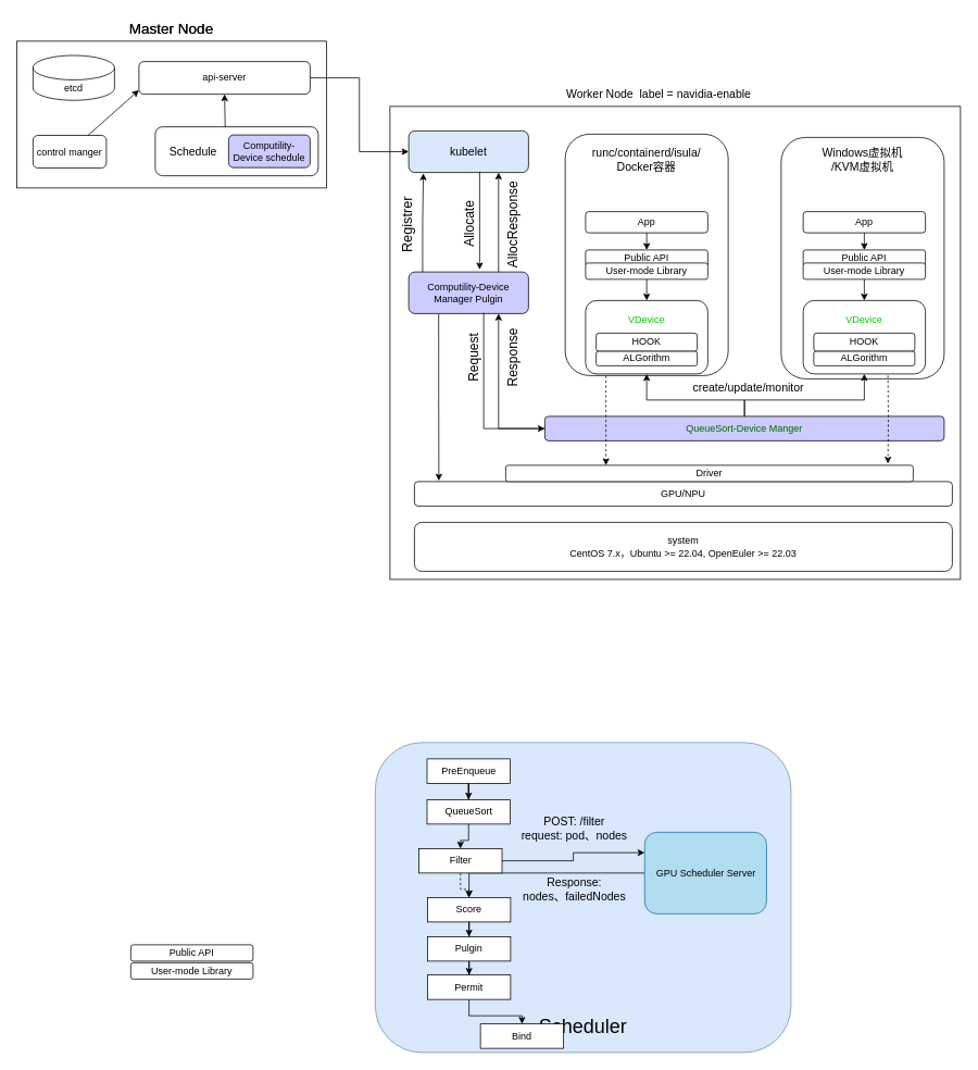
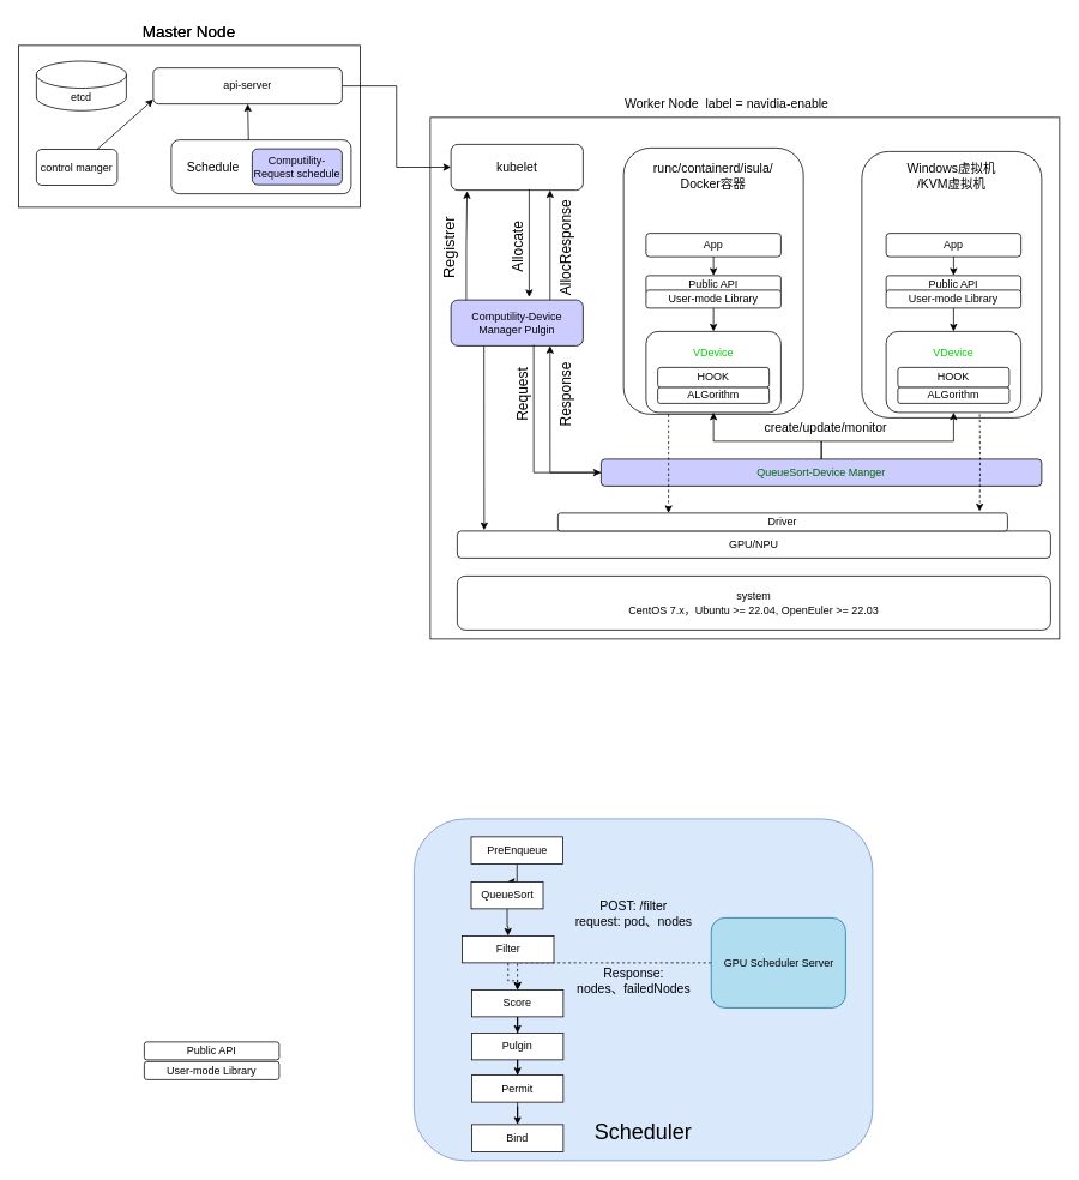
  <mxCell id="0" />
  <mxCell id="1" parent="0" />
  <mxCell id="2" value="&lt;font style=&quot;font-size: 24px;&quot;&gt;&lt;br&gt;&lt;br&gt;&lt;br&gt;&lt;br&gt;&lt;br&gt;&lt;br&gt;&lt;br&gt;&lt;br&gt;&lt;br&gt;&lt;br&gt;&lt;br&gt;Scheduler&lt;/font&gt;" style="rounded=1;whiteSpace=wrap;html=1;fillColor=#dae8fc;strokeColor=#6c8ebf;" vertex="1" parent="1"><mxGeometry x="460" y="910" width="510" height="380" as="geometry" /></mxCell>
  <mxCell id="3" value="" style="rounded=0;whiteSpace=wrap;html=1;" parent="1" vertex="1"><mxGeometry x="478" y="130" width="700" height="580" as="geometry" /></mxCell>
  <mxCell id="4" value="&lt;div style=&quot;text-align: left;&quot;&gt;&lt;br&gt;&lt;/div&gt;" style="rounded=1;whiteSpace=wrap;html=1;" parent="1" vertex="1"><mxGeometry x="693" y="164" width="200" height="296" as="geometry" /></mxCell>
  <mxCell id="5" value="api-server" style="rounded=1;whiteSpace=wrap;html=1;" parent="1" vertex="1"><mxGeometry x="170" y="75" width="210" height="40" as="geometry" /></mxCell>
  <mxCell id="6" value="control manger" style="rounded=1;whiteSpace=wrap;html=1;" parent="1" vertex="1"><mxGeometry x="40" y="155" width="90" height="40" as="geometry" /></mxCell>
  <mxCell id="7" value="&lt;font style=&quot;font-size: 14px;&quot;&gt;&amp;nbsp; &amp;nbsp; Schedule&lt;/font&gt;" style="rounded=1;whiteSpace=wrap;html=1;align=left;" parent="1" vertex="1"><mxGeometry x="190" y="155" width="200" height="60" as="geometry" /></mxCell>
  <mxCell id="8" value="gpu-admission&lt;br&gt;schedule" style="rounded=1;whiteSpace=wrap;html=1;fillColor=#CCCCFF;" parent="1" vertex="1"><mxGeometry x="290" y="165" width="90" height="40" as="geometry" /></mxCell>
  <mxCell id="9" value="etcd" style="shape=cylinder3;whiteSpace=wrap;html=1;boundedLbl=1;backgroundOutline=1;size=15;" parent="1" vertex="1"><mxGeometry x="40" y="65" width="100" height="50" as="geometry" /></mxCell>
  <mxCell id="10" value="&lt;font style=&quot;font-size: 18px;&quot;&gt;Master Node&lt;/font&gt;" style="text;html=1;strokeColor=none;fillColor=none;align=center;verticalAlign=middle;whiteSpace=wrap;rounded=0;" parent="1" vertex="1"><mxGeometry x="155" y="20" width="110" height="30" as="geometry" /></mxCell>
  <mxCell id="11" value="" style="endArrow=classic;html=1;rounded=0;exitX=0.75;exitY=0;exitDx=0;exitDy=0;" parent="1" source="6" edge="1"><mxGeometry width="50" height="50" relative="1" as="geometry"><mxPoint x="110" y="150" as="sourcePoint" /><mxPoint x="170" y="100" as="targetPoint" /></mxGeometry></mxCell>
  <mxCell id="12" value="" style="endArrow=classic;html=1;rounded=0;entryX=0.04;entryY=1.026;entryDx=0;entryDy=0;entryPerimeter=0;exitX=0.398;exitY=-0.046;exitDx=0;exitDy=0;exitPerimeter=0;" parent="1" target="5" edge="1"><mxGeometry width="50" height="50" relative="1" as="geometry"><mxPoint x="179.3" y="223.62" as="sourcePoint" /><mxPoint x="190" y="130" as="targetPoint" /></mxGeometry></mxCell>
  <mxCell id="13" value="" style="endArrow=classic;html=1;rounded=0;exitX=0.429;exitY=0.006;exitDx=0;exitDy=0;exitPerimeter=0;entryX=0.5;entryY=1;entryDx=0;entryDy=0;" parent="1" source="7" target="5" edge="1"><mxGeometry width="50" height="50" relative="1" as="geometry"><mxPoint x="189" y="234" as="sourcePoint" /><mxPoint x="188" y="126" as="targetPoint" /></mxGeometry></mxCell>
  <mxCell id="14" value="" style="rounded=0;whiteSpace=wrap;html=1;" parent="1" vertex="1"><mxGeometry x="20" y="50" width="380" height="180" as="geometry" /></mxCell>
  <mxCell id="15" style="edgeStyle=orthogonalEdgeStyle;rounded=0;orthogonalLoop=1;jettySize=auto;html=1;entryX=0;entryY=0.5;entryDx=0;entryDy=0;" parent="1" source="16" target="34" edge="1"><mxGeometry relative="1" as="geometry" /></mxCell>
  <mxCell id="16" value="api-server" style="rounded=1;whiteSpace=wrap;html=1;" parent="1" vertex="1"><mxGeometry x="170" y="75" width="210" height="40" as="geometry" /></mxCell>
  <mxCell id="17" value="control manger" style="rounded=1;whiteSpace=wrap;html=1;" parent="1" vertex="1"><mxGeometry x="40" y="165.5" width="90" height="40" as="geometry" /></mxCell>
  <mxCell id="18" value="&lt;font style=&quot;font-size: 14px;&quot;&gt;&amp;nbsp; &amp;nbsp; Schedule&lt;/font&gt;" style="rounded=1;whiteSpace=wrap;html=1;align=left;" parent="1" vertex="1"><mxGeometry x="190" y="155" width="200" height="60" as="geometry" /></mxCell>
- <mxCell id="19" value="Computility-Device schedule" style="rounded=1;whiteSpace=wrap;html=1;fillColor=#CCCCFF;" parent="1" vertex="1"><mxGeometry x="280" y="165" width="100" height="40" as="geometry" /></mxCell>
+ <mxCell id="19" value="Computility-Request schedule" style="rounded=1;whiteSpace=wrap;html=1;fillColor=#CCCCFF;" parent="1" vertex="1"><mxGeometry x="280" y="165" width="100" height="40" as="geometry" /></mxCell>
  <mxCell id="20" value="etcd" style="shape=cylinder3;whiteSpace=wrap;html=1;boundedLbl=1;backgroundOutline=1;size=15;" parent="1" vertex="1"><mxGeometry x="40" y="67.5" width="100" height="55" as="geometry" /></mxCell>
  <mxCell id="21" value="&lt;font style=&quot;font-size: 18px;&quot;&gt;Master Node&lt;/font&gt;" style="text;html=1;strokeColor=none;fillColor=none;align=center;verticalAlign=middle;whiteSpace=wrap;rounded=0;" parent="1" vertex="1"><mxGeometry x="155" y="20" width="110" height="30" as="geometry" /></mxCell>
  <mxCell id="22" value="" style="endArrow=classic;html=1;rounded=0;exitX=0.75;exitY=0;exitDx=0;exitDy=0;entryX=0;entryY=0.875;entryDx=0;entryDy=0;entryPerimeter=0;" parent="1" source="17" target="16" edge="1"><mxGeometry width="50" height="50" relative="1" as="geometry"><mxPoint x="110" y="150" as="sourcePoint" /><mxPoint x="170" y="100" as="targetPoint" /></mxGeometry></mxCell>
  <mxCell id="23" value="" style="endArrow=classic;html=1;rounded=0;exitX=0.429;exitY=0.006;exitDx=0;exitDy=0;exitPerimeter=0;entryX=0.5;entryY=1;entryDx=0;entryDy=0;" parent="1" source="18" target="16" edge="1"><mxGeometry width="50" height="50" relative="1" as="geometry"><mxPoint x="189" y="234" as="sourcePoint" /><mxPoint x="188" y="126" as="targetPoint" /></mxGeometry></mxCell>
  <mxCell id="24" value="GPU/NPU" style="rounded=1;whiteSpace=wrap;html=1;" parent="1" vertex="1"><mxGeometry x="508" y="590" width="660" height="30" as="geometry" /></mxCell>
  <mxCell id="25" value="system&lt;br&gt;CentOS 7.x，Ubuntu &amp;gt;= 22.04, OpenEuler &amp;gt;= 22.03" style="rounded=1;whiteSpace=wrap;html=1;" parent="1" vertex="1"><mxGeometry x="508" y="640" width="660" height="60" as="geometry" /></mxCell>
  <mxCell id="26" style="edgeStyle=orthogonalEdgeStyle;rounded=0;orthogonalLoop=1;jettySize=auto;html=1;entryX=0.122;entryY=1.02;entryDx=0;entryDy=0;exitX=0.116;exitY=0.02;exitDx=0;exitDy=0;exitPerimeter=0;entryPerimeter=0;" parent="1" source="28" target="34" edge="1"><mxGeometry relative="1" as="geometry" /></mxCell>
  <mxCell id="27" style="edgeStyle=orthogonalEdgeStyle;rounded=0;orthogonalLoop=1;jettySize=auto;html=1;exitX=0.25;exitY=1;exitDx=0;exitDy=0;" parent="1" source="28" edge="1"><mxGeometry relative="1" as="geometry"><mxPoint x="538" y="589" as="targetPoint" /></mxGeometry></mxCell>
  <mxCell id="28" value="Computility-Device Manager Pulgin" style="rounded=1;whiteSpace=wrap;html=1;fillColor=#CCCCFF;" parent="1" vertex="1"><mxGeometry x="501" y="333" width="147" height="51" as="geometry" /></mxCell>
  <mxCell id="29" value="&lt;div style=&quot;text-align: left;&quot;&gt;&lt;br&gt;&lt;/div&gt;" style="rounded=1;whiteSpace=wrap;html=1;" parent="1" vertex="1"><mxGeometry x="958" y="168" width="200" height="296" as="geometry" /></mxCell>
  <mxCell id="30" style="edgeStyle=orthogonalEdgeStyle;rounded=0;orthogonalLoop=1;jettySize=auto;html=1;entryX=0.75;entryY=1;entryDx=0;entryDy=0;" parent="1" source="33" target="28" edge="1"><mxGeometry relative="1" as="geometry" /></mxCell>
  <mxCell id="31" style="edgeStyle=orthogonalEdgeStyle;rounded=0;orthogonalLoop=1;jettySize=auto;html=1;" parent="1" source="33" target="49" edge="1"><mxGeometry relative="1" as="geometry"><Array as="points"><mxPoint x="913" y="490" /><mxPoint x="1060" y="490" /></Array></mxGeometry></mxCell>
  <mxCell id="32" style="edgeStyle=orthogonalEdgeStyle;rounded=0;orthogonalLoop=1;jettySize=auto;html=1;" parent="1" source="33" target="63" edge="1"><mxGeometry relative="1" as="geometry"><Array as="points"><mxPoint x="913" y="490" /><mxPoint x="793" y="490" /></Array></mxGeometry></mxCell>
  <mxCell id="33" value="&lt;font style=&quot;border-color: var(--border-color);&quot;&gt;&lt;font&gt;QueueSort-Device Manger&lt;/font&gt;&lt;br&gt;&lt;/font&gt;" style="rounded=1;whiteSpace=wrap;html=1;fillColor=#CCCCFF;fontColor=#006600;" parent="1" vertex="1"><mxGeometry x="668" y="510" width="490" height="30" as="geometry" /></mxCell>
- <mxCell id="34" value="&lt;font style=&quot;font-size: 14px;&quot;&gt;kubelet&lt;/font&gt;" style="rounded=1;whiteSpace=wrap;html=1;fillColor=#dae8fc;" parent="1" vertex="1"><mxGeometry x="501" y="160" width="147" height="51" as="geometry" /></mxCell>
+ <mxCell id="34" value="&lt;font style=&quot;font-size: 14px;&quot;&gt;kubelet&lt;/font&gt;" style="rounded=1;whiteSpace=wrap;html=1;fillColor=#FFFFFF;" parent="1" vertex="1"><mxGeometry x="501" y="160" width="147" height="51" as="geometry" /></mxCell>
  <mxCell id="35" value="Registrer" style="text;html=1;strokeColor=none;fillColor=none;align=center;verticalAlign=middle;whiteSpace=wrap;rounded=0;horizontal=0;fontSize=17;fontStyle=0" parent="1" vertex="1"><mxGeometry x="470" y="241" width="60" height="68" as="geometry" /></mxCell>
  <mxCell id="36" style="edgeStyle=orthogonalEdgeStyle;rounded=0;orthogonalLoop=1;jettySize=auto;html=1;entryX=0.75;entryY=1;entryDx=0;entryDy=0;exitX=0.75;exitY=0;exitDx=0;exitDy=0;" parent="1" source="28" target="34" edge="1"><mxGeometry relative="1" as="geometry"><mxPoint x="538" y="330" as="sourcePoint" /><mxPoint x="539" y="232" as="targetPoint" /></mxGeometry></mxCell>
  <mxCell id="37" style="edgeStyle=orthogonalEdgeStyle;rounded=0;orthogonalLoop=1;jettySize=auto;html=1;exitX=0.592;exitY=0.98;exitDx=0;exitDy=0;exitPerimeter=0;" parent="1" source="34" edge="1"><mxGeometry relative="1" as="geometry"><mxPoint x="621" y="319" as="sourcePoint" /><mxPoint x="588" y="330" as="targetPoint" /></mxGeometry></mxCell>
  <mxCell id="38" value="Allocate" style="text;html=1;strokeColor=none;fillColor=none;align=center;verticalAlign=middle;whiteSpace=wrap;rounded=0;horizontal=0;fontSize=16;fontStyle=0" parent="1" vertex="1"><mxGeometry x="545" y="240" width="60" height="68" as="geometry" /></mxCell>
  <mxCell id="39" value="AllocResponse&lt;br style=&quot;font-size: 16px;&quot;&gt;" style="text;html=1;strokeColor=none;fillColor=none;align=center;verticalAlign=middle;whiteSpace=wrap;rounded=0;horizontal=0;fontSize=16;fontStyle=0" parent="1" vertex="1"><mxGeometry x="598" y="220" width="60" height="110" as="geometry" /></mxCell>
  <mxCell id="40" value="Driver" style="rounded=1;whiteSpace=wrap;html=1;" parent="1" vertex="1"><mxGeometry x="620" y="570" width="500" height="20" as="geometry" /></mxCell>
  <mxCell id="41" value="App" style="rounded=1;whiteSpace=wrap;html=1;" parent="1" vertex="1"><mxGeometry x="985" y="259" width="150" height="26" as="geometry" /></mxCell>
  <mxCell id="42" style="edgeStyle=orthogonalEdgeStyle;rounded=0;orthogonalLoop=1;jettySize=auto;html=1;exitX=0.626;exitY=0.98;exitDx=0;exitDy=0;entryX=0;entryY=0.5;entryDx=0;entryDy=0;exitPerimeter=0;" parent="1" source="28" target="33" edge="1"><mxGeometry relative="1" as="geometry"><mxPoint x="598" y="220" as="sourcePoint" /><mxPoint x="598" y="340" as="targetPoint" /></mxGeometry></mxCell>
  <mxCell id="43" value="Request" style="text;html=1;strokeColor=none;fillColor=none;align=center;verticalAlign=middle;whiteSpace=wrap;rounded=0;horizontal=0;fontSize=16;fontStyle=0" parent="1" vertex="1"><mxGeometry x="550" y="404" width="60" height="68" as="geometry" /></mxCell>
  <mxCell id="44" value="Response" style="text;html=1;strokeColor=none;fillColor=none;align=center;verticalAlign=middle;whiteSpace=wrap;rounded=0;horizontal=0;fontSize=16;fontStyle=0" parent="1" vertex="1"><mxGeometry x="598" y="404" width="60" height="68" as="geometry" /></mxCell>
  <mxCell id="45" value="&lt;font style=&quot;font-size: 14px;&quot;&gt;Worker Node&amp;nbsp; label = navidia-enable&lt;/font&gt;" style="text;html=1;strokeColor=none;fillColor=none;align=center;verticalAlign=middle;whiteSpace=wrap;rounded=0;" parent="1" vertex="1"><mxGeometry x="658" y="100" width="300" height="30" as="geometry" /></mxCell>
  <mxCell id="46" value="Public API" style="rounded=1;whiteSpace=wrap;html=1;" parent="1" vertex="1"><mxGeometry x="985" y="306" width="150" height="20" as="geometry" /></mxCell>
  <mxCell id="47" value="User-mode Library" style="rounded=1;whiteSpace=wrap;html=1;" parent="1" vertex="1"><mxGeometry x="985" y="322" width="150" height="20" as="geometry" /></mxCell>
  <mxCell id="48" value="" style="group" parent="1" vertex="1" connectable="0"><mxGeometry x="985" y="368" width="150" height="90" as="geometry" /></mxCell>
  <mxCell id="49" value="&lt;font color=&quot;#00cc00&quot;&gt;&lt;br&gt;&lt;br&gt;&lt;br&gt;&lt;br&gt;VDevice&lt;br&gt;&lt;br&gt;&lt;br&gt;&lt;br&gt;&lt;br&gt;&lt;br&gt;&lt;br&gt;&lt;/font&gt;&lt;div style=&quot;text-align: left;&quot;&gt;&lt;br&gt;&lt;/div&gt;" style="rounded=1;whiteSpace=wrap;html=1;container=0;" parent="48" vertex="1"><mxGeometry width="150" height="90" as="geometry" /></mxCell>
  <mxCell id="50" value="HOOK" style="rounded=1;whiteSpace=wrap;html=1;container=0;" parent="48" vertex="1"><mxGeometry x="13" y="40" width="124" height="22.3" as="geometry" /></mxCell>
  <mxCell id="51" value="ALGorithm" style="rounded=1;whiteSpace=wrap;html=1;container=0;" parent="48" vertex="1"><mxGeometry x="13" y="62.31" width="124" height="17.69" as="geometry" /></mxCell>
- <mxCell id="52" style="edgeStyle=orthogonalEdgeStyle;rounded=0;orthogonalLoop=1;jettySize=auto;html=1;entryX=0.5;entryY=0;entryDx=0;entryDy=0;dashed=0;" edge="1" parent="1" source="53" target="80"><mxGeometry relative="1" as="geometry"><Array as="points"><mxPoint x="575" y="1070" /></Array></mxGeometry></mxCell>
+ <mxCell id="52" style="edgeStyle=orthogonalEdgeStyle;rounded=0;orthogonalLoop=1;jettySize=auto;html=1;entryX=0.5;entryY=0;entryDx=0;entryDy=0;dashed=1;" edge="1" parent="1" source="53" target="80"><mxGeometry relative="1" as="geometry"><Array as="points"><mxPoint x="575" y="1070" /></Array></mxGeometry></mxCell>
  <mxCell id="53" value="GPU Scheduler Server" style="rounded=1;whiteSpace=wrap;html=1;fillColor=#b1ddf0;strokeColor=#10739e;" parent="1" vertex="1"><mxGeometry x="790.5" y="1020" width="149.5" height="100" as="geometry" /></mxCell>
  <mxCell id="54" value="Public API" style="rounded=1;whiteSpace=wrap;html=1;" parent="1" vertex="1"><mxGeometry x="160" y="1158" width="150" height="20" as="geometry" /></mxCell>
  <mxCell id="55" value="User-mode Library" style="rounded=1;whiteSpace=wrap;html=1;" parent="1" vertex="1"><mxGeometry x="160" y="1180" width="150" height="20" as="geometry" /></mxCell>
  <mxCell id="56" value="" style="endArrow=classic;html=1;rounded=0;exitX=0.5;exitY=1;exitDx=0;exitDy=0;entryX=0.5;entryY=0;entryDx=0;entryDy=0;" parent="1" source="41" target="46" edge="1"><mxGeometry width="50" height="50" relative="1" as="geometry"><mxPoint x="1215" y="278" as="sourcePoint" /><mxPoint x="1265" y="228" as="targetPoint" /></mxGeometry></mxCell>
  <mxCell id="57" value="" style="endArrow=classic;html=1;rounded=0;exitX=0.5;exitY=1;exitDx=0;exitDy=0;entryX=0.5;entryY=0;entryDx=0;entryDy=0;" parent="1" source="47" target="49" edge="1"><mxGeometry width="50" height="50" relative="1" as="geometry"><mxPoint x="1070" y="295" as="sourcePoint" /><mxPoint x="1070" y="316" as="targetPoint" /></mxGeometry></mxCell>
  <mxCell id="58" value="runc/containerd/isula/&lt;br style=&quot;font-size: 14px;&quot;&gt;Docker容器" style="text;html=1;strokeColor=none;fillColor=none;align=center;verticalAlign=middle;whiteSpace=wrap;rounded=0;fontSize=14;" parent="1" vertex="1"><mxGeometry x="708" y="160" width="170" height="70" as="geometry" /></mxCell>
  <mxCell id="59" value="App" style="rounded=1;whiteSpace=wrap;html=1;" parent="1" vertex="1"><mxGeometry x="718" y="259" width="150" height="26" as="geometry" /></mxCell>
  <mxCell id="60" value="Public API" style="rounded=1;whiteSpace=wrap;html=1;" parent="1" vertex="1"><mxGeometry x="718" y="306" width="150" height="20" as="geometry" /></mxCell>
  <mxCell id="61" value="User-mode Library" style="rounded=1;whiteSpace=wrap;html=1;" parent="1" vertex="1"><mxGeometry x="718" y="322" width="150" height="20" as="geometry" /></mxCell>
  <mxCell id="62" value="" style="group" parent="1" vertex="1" connectable="0"><mxGeometry x="718" y="368" width="150" height="90" as="geometry" /></mxCell>
  <mxCell id="63" value="&lt;font color=&quot;#00cc00&quot;&gt;&lt;br&gt;&lt;br&gt;&lt;br&gt;&lt;br&gt;VDevice&lt;br&gt;&lt;br&gt;&lt;br&gt;&lt;br&gt;&lt;br&gt;&lt;br&gt;&lt;br&gt;&lt;/font&gt;&lt;div style=&quot;text-align: left;&quot;&gt;&lt;br&gt;&lt;/div&gt;" style="rounded=1;whiteSpace=wrap;html=1;container=0;" parent="62" vertex="1"><mxGeometry width="150" height="90" as="geometry" /></mxCell>
  <mxCell id="64" value="HOOK" style="rounded=1;whiteSpace=wrap;html=1;container=0;" parent="62" vertex="1"><mxGeometry x="13" y="40" width="124" height="22.3" as="geometry" /></mxCell>
  <mxCell id="65" value="ALGorithm" style="rounded=1;whiteSpace=wrap;html=1;container=0;" parent="62" vertex="1"><mxGeometry x="13" y="62.31" width="124" height="17.69" as="geometry" /></mxCell>
  <mxCell id="66" value="" style="endArrow=classic;html=1;rounded=0;exitX=0.5;exitY=1;exitDx=0;exitDy=0;entryX=0.5;entryY=0;entryDx=0;entryDy=0;" parent="1" source="59" target="60" edge="1"><mxGeometry width="50" height="50" relative="1" as="geometry"><mxPoint x="948" y="278" as="sourcePoint" /><mxPoint x="998" y="228" as="targetPoint" /></mxGeometry></mxCell>
  <mxCell id="67" value="" style="endArrow=classic;html=1;rounded=0;exitX=0.5;exitY=1;exitDx=0;exitDy=0;entryX=0.5;entryY=0;entryDx=0;entryDy=0;" parent="1" source="61" target="63" edge="1"><mxGeometry width="50" height="50" relative="1" as="geometry"><mxPoint x="803" y="295" as="sourcePoint" /><mxPoint x="803" y="316" as="targetPoint" /></mxGeometry></mxCell>
  <mxCell id="68" value="create/update/monitor" style="text;html=1;strokeColor=none;fillColor=none;align=center;verticalAlign=middle;whiteSpace=wrap;rounded=0;fontSize=14;" parent="1" vertex="1"><mxGeometry x="838" y="460" width="160" height="30" as="geometry" /></mxCell>
  <mxCell id="69" value="Windows虚拟机&lt;br&gt;/KVM虚拟机" style="text;html=1;strokeColor=none;fillColor=none;align=center;verticalAlign=middle;whiteSpace=wrap;rounded=0;fontSize=14;" parent="1" vertex="1"><mxGeometry x="973" y="160" width="170" height="70" as="geometry" /></mxCell>
  <mxCell id="70" style="edgeStyle=orthogonalEdgeStyle;rounded=0;orthogonalLoop=1;jettySize=auto;html=1;exitX=0.25;exitY=1;exitDx=0;exitDy=0;dashed=1;" parent="1" source="4" edge="1"><mxGeometry relative="1" as="geometry"><mxPoint x="743" y="570" as="targetPoint" /></mxGeometry></mxCell>
  <mxCell id="71" style="edgeStyle=orthogonalEdgeStyle;rounded=0;orthogonalLoop=1;jettySize=auto;html=1;dashed=1;entryX=0.938;entryY=-0.1;entryDx=0;entryDy=0;entryPerimeter=0;" parent="1" target="40" edge="1"><mxGeometry relative="1" as="geometry"><mxPoint x="1089" y="460" as="sourcePoint" /><mxPoint x="753" y="580" as="targetPoint" /></mxGeometry></mxCell>
  <mxCell id="72" style="edgeStyle=orthogonalEdgeStyle;rounded=0;orthogonalLoop=1;jettySize=auto;html=1;entryX=0.5;entryY=0;entryDx=0;entryDy=0;" edge="1" parent="1" source="73" target="75"><mxGeometry relative="1" as="geometry" /></mxCell>
  <mxCell id="73" value="PreEnqueue" style="rounded=0;whiteSpace=wrap;html=1;" vertex="1" parent="1"><mxGeometry x="523.5" y="930" width="102" height="30" as="geometry" /></mxCell>
  <mxCell id="74" style="edgeStyle=orthogonalEdgeStyle;rounded=0;orthogonalLoop=1;jettySize=auto;html=1;entryX=0.5;entryY=0;entryDx=0;entryDy=0;" edge="1" parent="1" source="75" target="78"><mxGeometry relative="1" as="geometry" /></mxCell>
- <mxCell id="75" value="QueueSort  " style="rounded=0;whiteSpace=wrap;html=1;" vertex="1" parent="1"><mxGeometry x="523.5" y="980" width="102" height="30" as="geometry" /></mxCell>
- <mxCell id="76" style="edgeStyle=orthogonalEdgeStyle;rounded=0;orthogonalLoop=1;jettySize=auto;html=1;entryX=0;entryY=0.25;entryDx=0;entryDy=0;" edge="1" parent="1" source="78" target="53"><mxGeometry relative="1" as="geometry" /></mxCell>
+ <mxCell id="75" value="QueueSort  " style="rounded=0;whiteSpace=wrap;html=1;" vertex="1" parent="1"><mxGeometry x="523.5" y="980" width="80" height="30" as="geometry" /></mxCell>
  <mxCell id="77" style="edgeStyle=orthogonalEdgeStyle;rounded=0;orthogonalLoop=1;jettySize=auto;html=1;entryX=0.5;entryY=0;entryDx=0;entryDy=0;dashed=1;" edge="1" parent="1" source="78" target="80"><mxGeometry relative="1" as="geometry" /></mxCell>
  <mxCell id="78" value="Filter" style="rounded=0;whiteSpace=wrap;html=1;" vertex="1" parent="1"><mxGeometry x="513.5" y="1040" width="102" height="30" as="geometry" /></mxCell>
  <mxCell id="79" style="edgeStyle=orthogonalEdgeStyle;rounded=0;orthogonalLoop=1;jettySize=auto;html=1;entryX=0.5;entryY=0;entryDx=0;entryDy=0;" edge="1" parent="1" source="80" target="82"><mxGeometry relative="1" as="geometry" /></mxCell>
  <mxCell id="80" value="Score" style="rounded=0;whiteSpace=wrap;html=1;" vertex="1" parent="1"><mxGeometry x="524" y="1100" width="102" height="30" as="geometry" /></mxCell>
  <mxCell id="81" style="edgeStyle=orthogonalEdgeStyle;rounded=0;orthogonalLoop=1;jettySize=auto;html=1;" edge="1" parent="1" source="82" target="85"><mxGeometry relative="1" as="geometry" /></mxCell>
  <mxCell id="82" value="Pulgin" style="rounded=0;whiteSpace=wrap;html=1;" vertex="1" parent="1"><mxGeometry x="524" y="1148" width="102" height="30" as="geometry" /></mxCell>
- <mxCell id="83" value="Bind" style="rounded=0;whiteSpace=wrap;html=1;" vertex="1" parent="1"><mxGeometry x="589" y="1255" width="102" height="30" as="geometry" /></mxCell>
+ <mxCell id="83" value="Bind" style="rounded=0;whiteSpace=wrap;html=1;" vertex="1" parent="1"><mxGeometry x="524" y="1250" width="102" height="30" as="geometry" /></mxCell>
  <mxCell id="84" style="edgeStyle=orthogonalEdgeStyle;rounded=0;orthogonalLoop=1;jettySize=auto;html=1;entryX=0.5;entryY=0;entryDx=0;entryDy=0;" edge="1" parent="1" source="85" target="83"><mxGeometry relative="1" as="geometry" /></mxCell>
  <mxCell id="85" value="Permit" style="rounded=0;whiteSpace=wrap;html=1;" vertex="1" parent="1"><mxGeometry x="524" y="1195" width="102" height="30" as="geometry" /></mxCell>
  <mxCell id="86" value="&lt;font style=&quot;font-size: 14px;&quot;&gt;POST: /filter&lt;br&gt;request: pod、nodes&lt;/font&gt;" style="text;html=1;strokeColor=none;fillColor=none;align=center;verticalAlign=middle;whiteSpace=wrap;rounded=0;" vertex="1" parent="1"><mxGeometry x="630" y="990" width="149" height="50" as="geometry" /></mxCell>
  <mxCell id="87" value="&lt;span style=&quot;font-size: 14px;&quot;&gt;Response: &lt;br&gt;nodes、failedNodes&lt;/span&gt;" style="text;html=1;strokeColor=none;fillColor=none;align=center;verticalAlign=middle;whiteSpace=wrap;rounded=0;" vertex="1" parent="1"><mxGeometry x="630" y="1070" width="149" height="40" as="geometry" /></mxCell>
